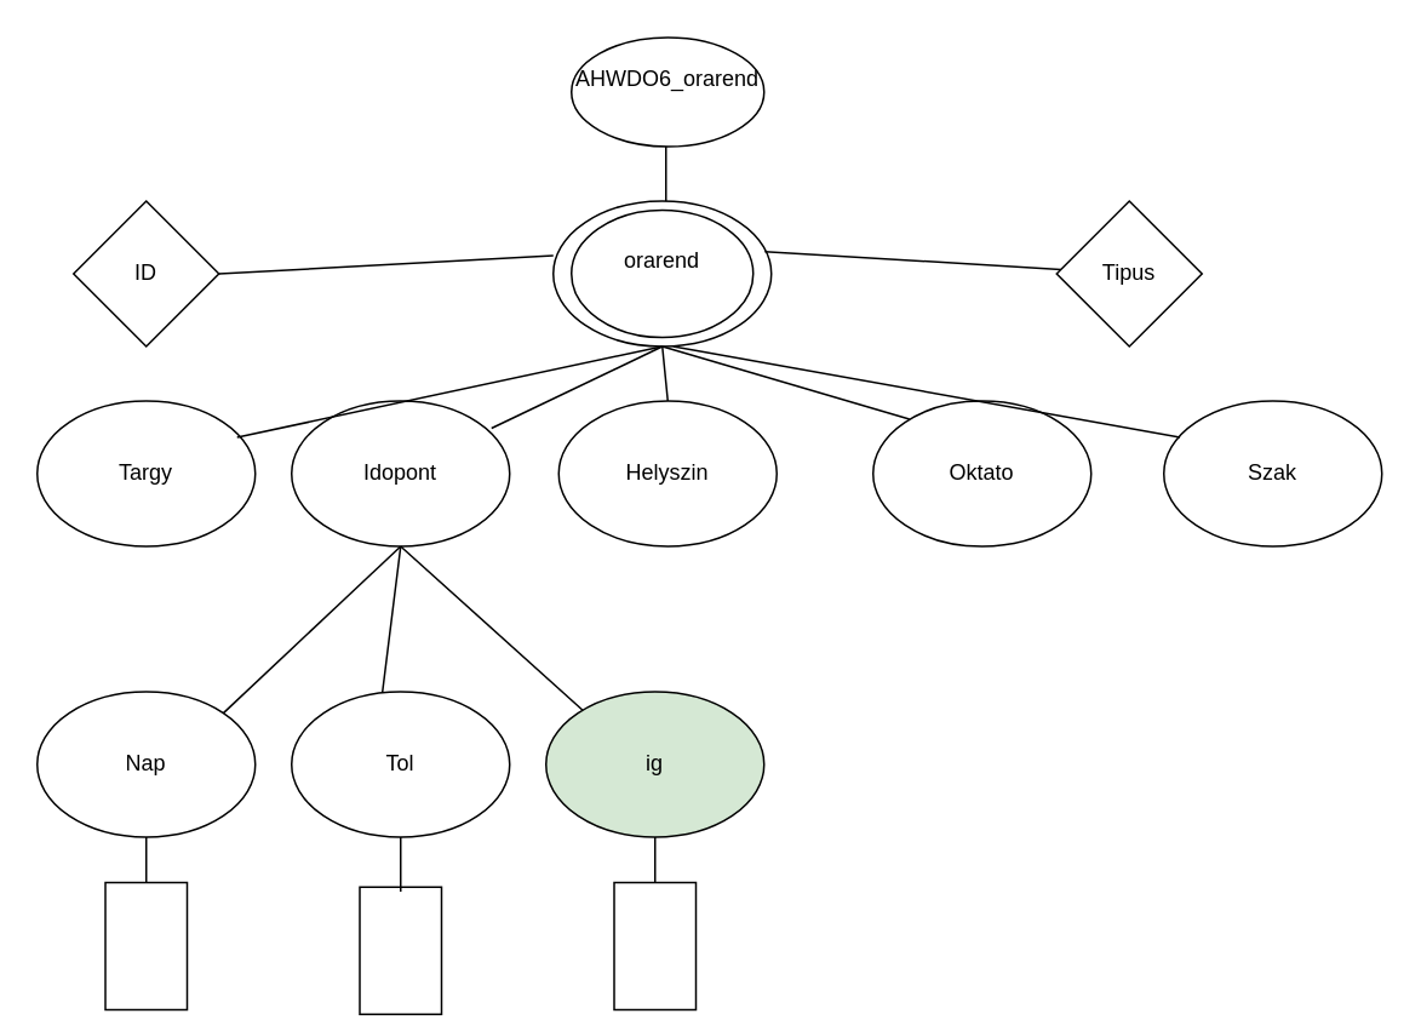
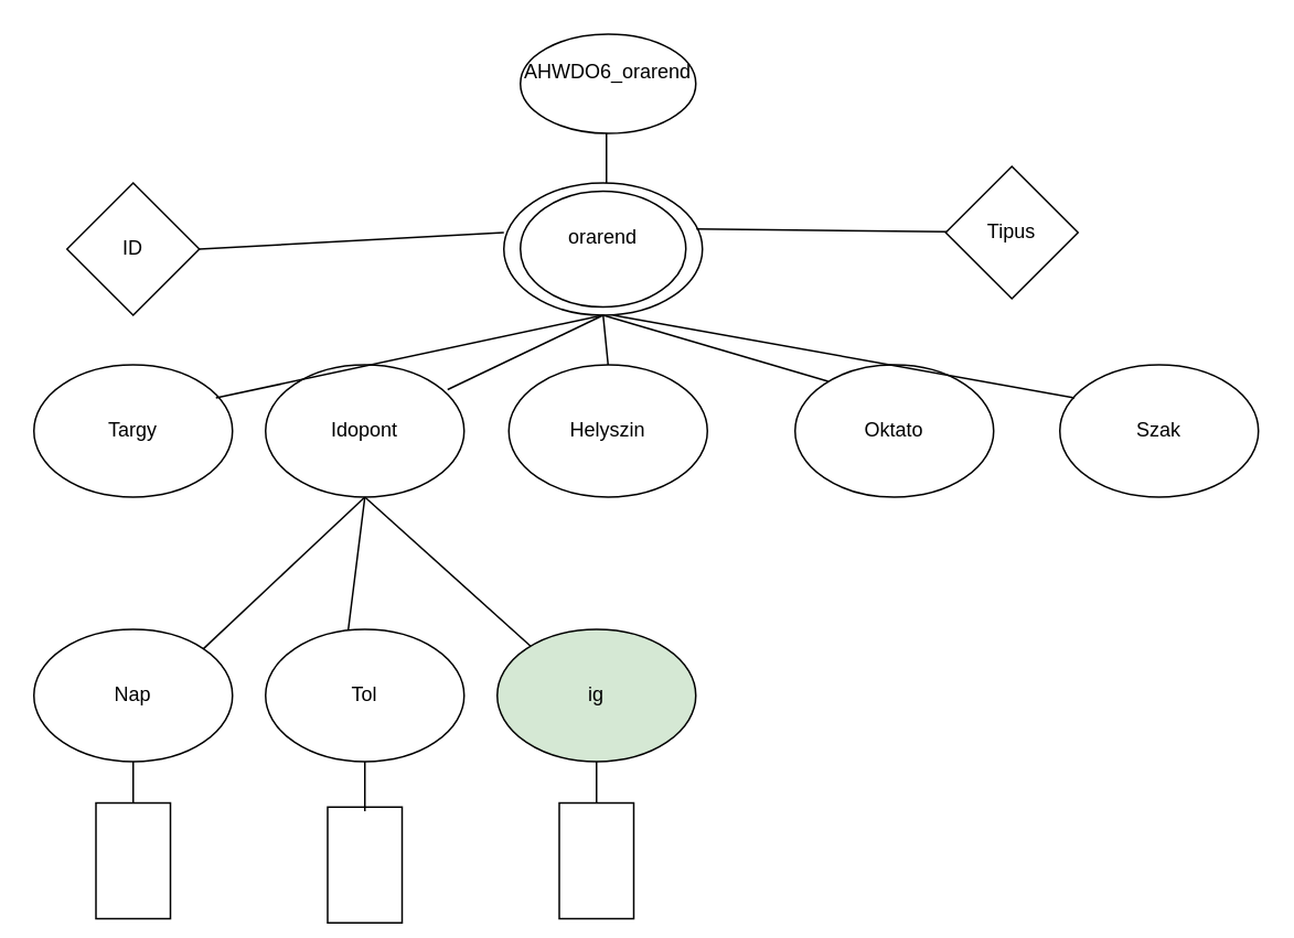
  <mxCell id="0" />
  <mxCell id="1" parent="0" />
  <mxCell id="2" value="" style="ellipse;whiteSpace=wrap;html=1;" vertex="1" parent="1"><mxGeometry x="304" y="110" width="120" height="80" as="geometry" /></mxCell>
  <mxCell id="3" value="&lt;div&gt;orarend&lt;/div&gt;&lt;div&gt;&lt;br&gt;&lt;/div&gt;" style="ellipse;whiteSpace=wrap;html=1;" vertex="1" parent="1"><mxGeometry x="314" y="115" width="100" height="70" as="geometry" /></mxCell>
  <mxCell id="4" value="&lt;div&gt;AHWDO6_orarend&lt;/div&gt;&lt;div&gt;&lt;br&gt;&lt;/div&gt;" style="ellipse;whiteSpace=wrap;html=1;" vertex="1" parent="1"><mxGeometry x="314" y="20" width="106" height="60" as="geometry" /></mxCell>
  <mxCell id="5" value="" style="endArrow=none;html=1;rounded=0;" edge="1" parent="1"><mxGeometry width="50" height="50" relative="1" as="geometry"><mxPoint x="366" y="110" as="sourcePoint" /><mxPoint x="366" y="80" as="targetPoint" /></mxGeometry></mxCell>
  <mxCell id="6" value="Targy" style="ellipse;whiteSpace=wrap;html=1;" vertex="1" parent="1"><mxGeometry x="20" y="220" width="120" height="80" as="geometry" /></mxCell>
  <mxCell id="7" value="Idopont" style="ellipse;whiteSpace=wrap;html=1;" vertex="1" parent="1"><mxGeometry x="160" y="220" width="120" height="80" as="geometry" /></mxCell>
  <mxCell id="8" value="Helyszin" style="ellipse;whiteSpace=wrap;html=1;" vertex="1" parent="1"><mxGeometry x="307" y="220" width="120" height="80" as="geometry" /></mxCell>
  <mxCell id="9" value="Oktato" style="ellipse;whiteSpace=wrap;html=1;" vertex="1" parent="1"><mxGeometry x="480" y="220" width="120" height="80" as="geometry" /></mxCell>
  <mxCell id="10" value="Szak" style="ellipse;whiteSpace=wrap;html=1;" vertex="1" parent="1"><mxGeometry x="640" y="220" width="120" height="80" as="geometry" /></mxCell>
  <mxCell id="11" value="" style="endArrow=none;html=1;rounded=0;entryX=0.5;entryY=1;entryDx=0;entryDy=0;exitX=0.5;exitY=0;exitDx=0;exitDy=0;" edge="1" parent="1" source="8" target="2"><mxGeometry width="50" height="50" relative="1" as="geometry"><mxPoint x="330" y="280" as="sourcePoint" /><mxPoint x="380" y="230" as="targetPoint" /></mxGeometry></mxCell>
  <mxCell id="12" value="" style="endArrow=none;html=1;rounded=0;entryX=0.5;entryY=1;entryDx=0;entryDy=0;" edge="1" parent="1" target="2"><mxGeometry width="50" height="50" relative="1" as="geometry"><mxPoint x="270" y="235" as="sourcePoint" /><mxPoint x="320" y="185" as="targetPoint" /></mxGeometry></mxCell>
  <mxCell id="13" value="" style="endArrow=none;html=1;rounded=0;" edge="1" parent="1"><mxGeometry width="50" height="50" relative="1" as="geometry"><mxPoint x="130" y="240" as="sourcePoint" /><mxPoint x="364" y="190" as="targetPoint" /></mxGeometry></mxCell>
  <mxCell id="14" value="" style="endArrow=none;html=1;rounded=0;entryX=0.5;entryY=1;entryDx=0;entryDy=0;" edge="1" parent="1" target="2"><mxGeometry width="50" height="50" relative="1" as="geometry"><mxPoint x="500" y="230" as="sourcePoint" /><mxPoint x="550" y="180" as="targetPoint" /></mxGeometry></mxCell>
  <mxCell id="15" value="" style="endArrow=none;html=1;rounded=0;exitX=0.074;exitY=0.25;exitDx=0;exitDy=0;exitPerimeter=0;" edge="1" parent="1" source="10"><mxGeometry width="50" height="50" relative="1" as="geometry"><mxPoint x="650" y="230" as="sourcePoint" /><mxPoint x="370" y="190" as="targetPoint" /></mxGeometry></mxCell>
  <mxCell id="16" value="Nap" style="ellipse;whiteSpace=wrap;html=1;" vertex="1" parent="1"><mxGeometry x="20" y="380" width="120" height="80" as="geometry" /></mxCell>
  <mxCell id="17" value="Tol" style="ellipse;whiteSpace=wrap;html=1;" vertex="1" parent="1"><mxGeometry x="160" y="380" width="120" height="80" as="geometry" /></mxCell>
  <mxCell id="18" value="ig" style="ellipse;whiteSpace=wrap;html=1;fillColor=#d5e8d4;" vertex="1" parent="1"><mxGeometry x="300" y="380" width="120" height="80" as="geometry" /></mxCell>
  <mxCell id="19" value="" style="endArrow=none;html=1;rounded=0;exitX=1;exitY=0;exitDx=0;exitDy=0;entryX=0.5;entryY=1;entryDx=0;entryDy=0;" edge="1" parent="1" source="16" target="7"><mxGeometry width="50" height="50" relative="1" as="geometry"><mxPoint x="160" y="350" as="sourcePoint" /><mxPoint x="210" y="300" as="targetPoint" /></mxGeometry></mxCell>
  <mxCell id="20" value="" style="endArrow=none;html=1;rounded=0;entryX=0.5;entryY=1;entryDx=0;entryDy=0;" edge="1" parent="1" target="7"><mxGeometry width="50" height="50" relative="1" as="geometry"><mxPoint x="210" y="380" as="sourcePoint" /><mxPoint x="260" y="330" as="targetPoint" /></mxGeometry></mxCell>
  <mxCell id="21" value="" style="endArrow=none;html=1;rounded=0;entryX=0.5;entryY=1;entryDx=0;entryDy=0;" edge="1" parent="1" target="7"><mxGeometry width="50" height="50" relative="1" as="geometry"><mxPoint x="320" y="390" as="sourcePoint" /><mxPoint x="370" y="340" as="targetPoint" /></mxGeometry></mxCell>
  <mxCell id="22" value="ID" style="rhombus;whiteSpace=wrap;html=1;" vertex="1" parent="1"><mxGeometry x="40" y="110" width="80" height="80" as="geometry" /></mxCell>
  <mxCell id="23" value="" style="endArrow=none;html=1;rounded=0;exitX=1;exitY=0.5;exitDx=0;exitDy=0;" edge="1" parent="1" source="22"><mxGeometry width="50" height="50" relative="1" as="geometry"><mxPoint x="254" y="190" as="sourcePoint" /><mxPoint x="304" y="140" as="targetPoint" /></mxGeometry></mxCell>
  <mxCell id="24" value="" style="endArrow=none;html=1;rounded=0;exitX=0.97;exitY=0.347;exitDx=0;exitDy=0;exitPerimeter=0;" edge="1" parent="1" source="2" target="25"><mxGeometry width="50" height="50" relative="1" as="geometry"><mxPoint x="427" y="140" as="sourcePoint" /><mxPoint x="611" y="140" as="targetPoint" /></mxGeometry></mxCell>
- <mxCell id="25" value="Tipus" style="rhombus;whiteSpace=wrap;html=1;" vertex="1" parent="1"><mxGeometry x="581" y="110" width="80" height="80" as="geometry" /></mxCell>
+ <mxCell id="25" value="Tipus" style="rhombus;whiteSpace=wrap;html=1;" vertex="1" parent="1"><mxGeometry x="571" y="100" width="80" height="80" as="geometry" /></mxCell>
  <mxCell id="26" value="" style="rounded=0;whiteSpace=wrap;html=1;rotation=90;" vertex="1" parent="1"><mxGeometry x="45" y="497.5" width="70" height="45" as="geometry" /></mxCell>
  <mxCell id="27" value="" style="rounded=0;whiteSpace=wrap;html=1;rotation=90;" vertex="1" parent="1"><mxGeometry x="185" y="500" width="70" height="45" as="geometry" /></mxCell>
  <mxCell id="28" value="" style="rounded=0;whiteSpace=wrap;html=1;rotation=90;" vertex="1" parent="1"><mxGeometry x="325" y="497.5" width="70" height="45" as="geometry" /></mxCell>
  <mxCell id="29" value="" style="endArrow=none;html=1;rounded=0;entryX=0.5;entryY=1;entryDx=0;entryDy=0;exitX=0;exitY=0.5;exitDx=0;exitDy=0;" edge="1" parent="1" source="28" target="18"><mxGeometry width="50" height="50" relative="1" as="geometry"><mxPoint x="330" y="500" as="sourcePoint" /><mxPoint x="380" y="450" as="targetPoint" /></mxGeometry></mxCell>
  <mxCell id="30" value="" style="endArrow=none;html=1;rounded=0;entryX=0.5;entryY=1;entryDx=0;entryDy=0;" edge="1" parent="1" target="17"><mxGeometry width="50" height="50" relative="1" as="geometry"><mxPoint x="220" y="490" as="sourcePoint" /><mxPoint x="270" y="440" as="targetPoint" /></mxGeometry></mxCell>
  <mxCell id="31" value="" style="endArrow=none;html=1;rounded=0;entryX=0.5;entryY=1;entryDx=0;entryDy=0;exitX=0;exitY=0.5;exitDx=0;exitDy=0;" edge="1" parent="1" source="26" target="16"><mxGeometry width="50" height="50" relative="1" as="geometry"><mxPoint x="70" y="490" as="sourcePoint" /><mxPoint x="120" y="440" as="targetPoint" /></mxGeometry></mxCell>
